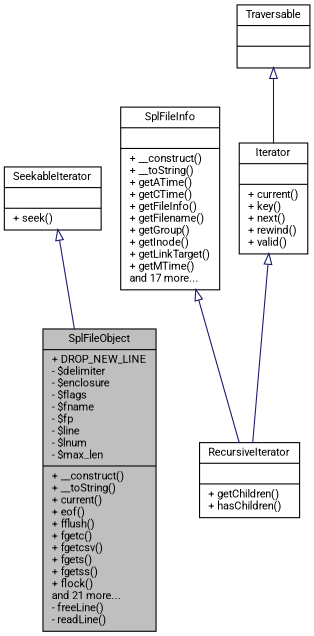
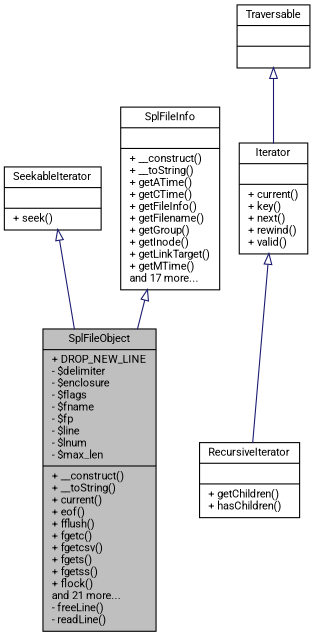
  digraph {
    fontname=Roboto
    node [color=black fillcolor=white fontname=Roboto fontsize=10 shape=record style=filled]
    edge [arrowtail=onormal color=midnightblue dir=back fontname=Roboto fontsize=10 labelfontname=Helvetica labelfontsize=10 style=solid]
    n1 [fillcolor=grey75 fontcolor=black height=0.2 label="{SplFileObject\n|+ DROP_NEW_LINE\l- $delimiter\l- $enclosure\l- $flags\l- $fname\l- $fp\l- $line\l- $lnum\l- $max_len\l|+ __construct()\l+ __toString()\l+ current()\l+ eof()\l+ fflush()\l+ fgetc()\l+ fgetcsv()\l+ fgets()\l+ fgetss()\l+ flock()\land 21 more...\l- freeLine()\l- readLine()\l}" width=0.4]
    n2 [height=0.2 label="{SplFileInfo\n||+ __construct()\l+ __toString()\l+ getATime()\l+ getCTime()\l+ getFileInfo()\l+ getFilename()\l+ getGroup()\l+ getInode()\l+ getLinkTarget()\l+ getMTime()\land 17 more...\l}" width=0.4]
    n3 [height=0.2 label="{RecursiveIterator\n||+ getChildren()\l+ hasChildren()\l}" width=0.4]
    n4 [height=0.2 label="{Iterator\n||+ current()\l+ key()\l+ next()\l+ rewind()\l+ valid()\l}" width=0.4]
    n5 [height=0.2 label="{SeekableIterator\n||+ seek()\l}" width=0.4]
    n6 [height=0.2 label="{Traversable\n||}" width=0.4]
-   n2 -> n3
+   n2 -> n1
    n4 -> n3
    n5 -> n1
    n6 -> n4
  }
